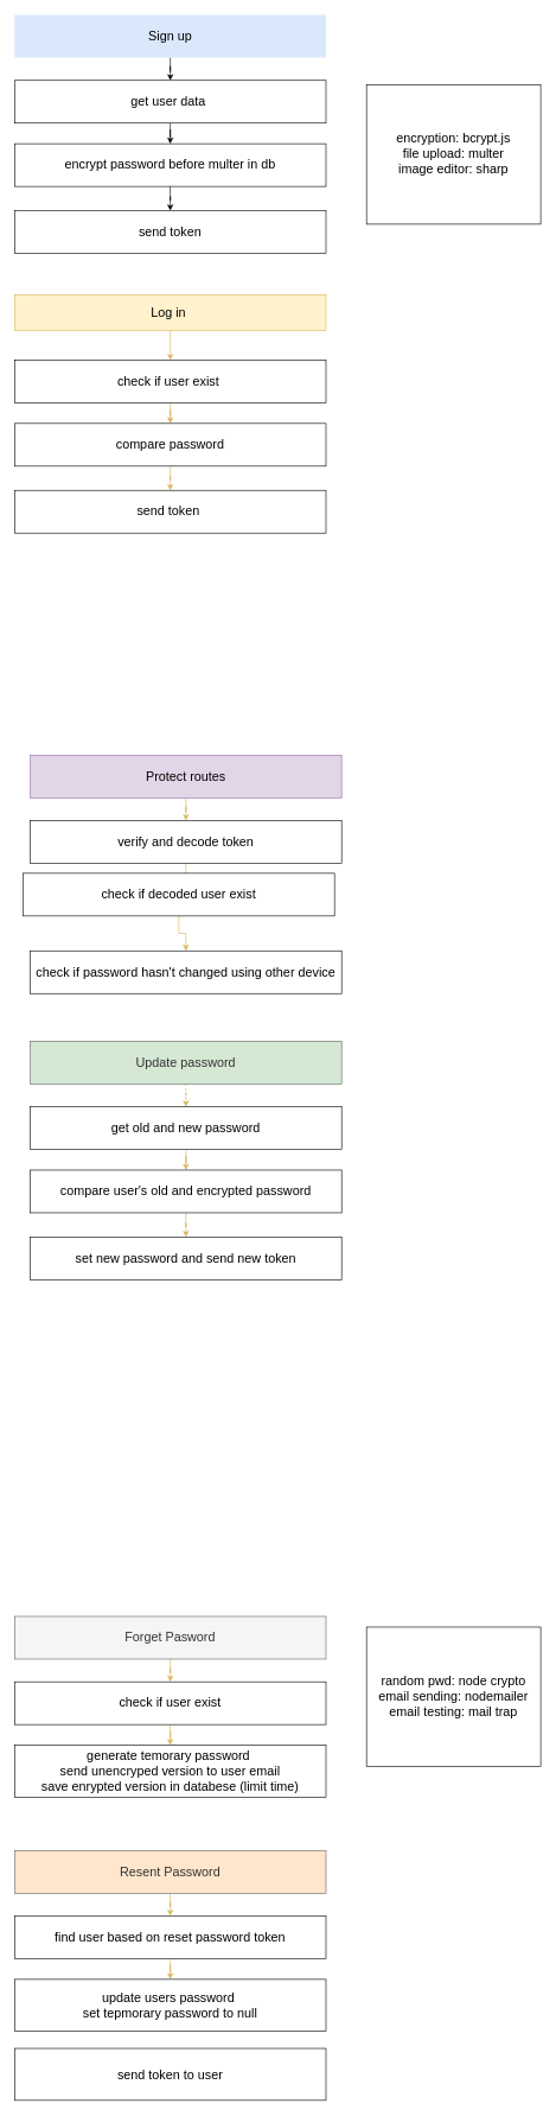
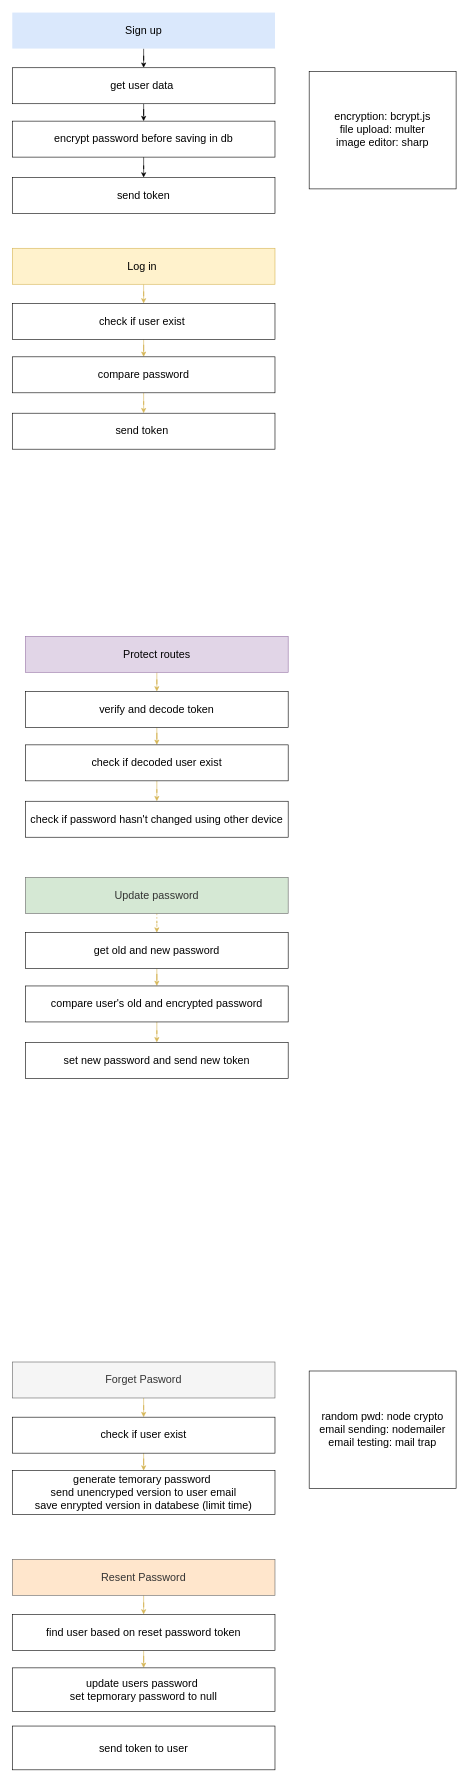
  <mxCell id="0" />
  <mxCell id="1" parent="0" />
  <mxCell id="2" value="" style="edgeStyle=orthogonalEdgeStyle;rounded=0;orthogonalLoop=1;jettySize=auto;html=1;fontSize=18;" parent="1" source="3" target="5" edge="1"><mxGeometry relative="1" as="geometry" /></mxCell>
  <mxCell id="3" value="Sign up" style="rounded=0;whiteSpace=wrap;html=1;fontSize=18;fillColor=#dae8fc;strokeColor=none;" parent="1" vertex="1"><mxGeometry x="20" y="20" width="438" height="60" as="geometry" /></mxCell>
  <mxCell id="4" value="" style="edgeStyle=orthogonalEdgeStyle;rounded=0;orthogonalLoop=1;jettySize=auto;html=1;fontSize=18;" parent="1" source="5" target="7" edge="1"><mxGeometry relative="1" as="geometry" /></mxCell>
  <mxCell id="5" value="get user data&amp;nbsp;" style="rounded=0;whiteSpace=wrap;html=1;fontSize=18;" parent="1" vertex="1"><mxGeometry x="20" y="112" width="438" height="60" as="geometry" /></mxCell>
  <mxCell id="6" value="" style="edgeStyle=orthogonalEdgeStyle;rounded=0;orthogonalLoop=1;jettySize=auto;html=1;fontFamily=Helvetica;fontSize=18;fontColor=default;" parent="1" source="7" target="8" edge="1"><mxGeometry relative="1" as="geometry" /></mxCell>
- <mxCell id="7" value="encrypt password before multer in db" style="rounded=0;whiteSpace=wrap;html=1;fontSize=18;" parent="1" vertex="1"><mxGeometry x="20" y="201" width="438" height="60" as="geometry" /></mxCell>
+ <mxCell id="7" value="encrypt password before saving in db" style="rounded=0;whiteSpace=wrap;html=1;fontSize=18;" parent="1" vertex="1"><mxGeometry x="20" y="201" width="438" height="60" as="geometry" /></mxCell>
  <mxCell id="8" value="send token" style="rounded=0;whiteSpace=wrap;html=1;fontSize=18;" parent="1" vertex="1"><mxGeometry x="20" y="295" width="438" height="60" as="geometry" /></mxCell>
  <mxCell id="9" value="" style="edgeStyle=orthogonalEdgeStyle;rounded=0;orthogonalLoop=1;jettySize=auto;html=1;fontSize=18;fillColor=#fff2cc;strokeColor=#d6b656;" parent="1" source="10" target="12" edge="1"><mxGeometry relative="1" as="geometry" /></mxCell>
- <mxCell id="10" value="Log in&amp;nbsp;" style="rounded=0;whiteSpace=wrap;html=1;fontSize=18;fillColor=#fff2cc;strokeColor=#d6b656;" parent="1" vertex="1"><mxGeometry x="20" y="413" width="438" height="50" as="geometry" /></mxCell>
+ <mxCell id="10" value="Log in&amp;nbsp;" style="rounded=0;whiteSpace=wrap;html=1;fontSize=18;fillColor=#fff2cc;strokeColor=#d6b656;" parent="1" vertex="1"><mxGeometry x="20" y="413" width="438" height="60" as="geometry" /></mxCell>
  <mxCell id="11" value="" style="edgeStyle=orthogonalEdgeStyle;rounded=0;orthogonalLoop=1;jettySize=auto;html=1;fontSize=18;fillColor=#fff2cc;strokeColor=#d6b656;" parent="1" source="12" target="14" edge="1"><mxGeometry relative="1" as="geometry" /></mxCell>
  <mxCell id="12" value="check if user exist&amp;nbsp;" style="rounded=0;whiteSpace=wrap;html=1;fontSize=18;" parent="1" vertex="1"><mxGeometry x="20" y="505" width="438" height="60" as="geometry" /></mxCell>
  <mxCell id="13" value="" style="edgeStyle=orthogonalEdgeStyle;rounded=0;orthogonalLoop=1;jettySize=auto;html=1;fontFamily=Helvetica;fontSize=18;fontColor=default;fillColor=#fff2cc;strokeColor=#d6b656;" parent="1" source="14" target="15" edge="1"><mxGeometry relative="1" as="geometry" /></mxCell>
  <mxCell id="14" value="compare password" style="rounded=0;whiteSpace=wrap;html=1;fontSize=18;" parent="1" vertex="1"><mxGeometry x="20" y="594" width="438" height="60" as="geometry" /></mxCell>
  <mxCell id="15" value="send token&amp;nbsp;" style="rounded=0;whiteSpace=wrap;html=1;fontSize=18;" parent="1" vertex="1"><mxGeometry x="20" y="688" width="438" height="60" as="geometry" /></mxCell>
  <mxCell id="16" value="" style="edgeStyle=orthogonalEdgeStyle;rounded=0;orthogonalLoop=1;jettySize=auto;html=1;fontSize=18;fillColor=#fff2cc;strokeColor=#d6b656;" parent="1" source="17" target="19" edge="1"><mxGeometry relative="1" as="geometry" /></mxCell>
  <mxCell id="17" value="Protect routes" style="rounded=0;whiteSpace=wrap;html=1;fontSize=18;fillColor=#e1d5e7;strokeColor=#9673a6;" parent="1" vertex="1"><mxGeometry x="42" y="1060" width="438" height="60" as="geometry" /></mxCell>
  <mxCell id="18" value="" style="edgeStyle=orthogonalEdgeStyle;rounded=0;orthogonalLoop=1;jettySize=auto;html=1;fontSize=18;fillColor=#fff2cc;strokeColor=#d6b656;" parent="1" source="19" target="21" edge="1"><mxGeometry relative="1" as="geometry" /></mxCell>
  <mxCell id="19" value="verify and decode token" style="rounded=0;whiteSpace=wrap;html=1;fontSize=18;" parent="1" vertex="1"><mxGeometry x="42" y="1152" width="438" height="60" as="geometry" /></mxCell>
  <mxCell id="20" value="" style="edgeStyle=orthogonalEdgeStyle;rounded=0;orthogonalLoop=1;jettySize=auto;html=1;fontFamily=Helvetica;fontSize=18;fontColor=default;fillColor=#fff2cc;strokeColor=#d6b656;" parent="1" source="21" target="22" edge="1"><mxGeometry relative="1" as="geometry" /></mxCell>
- <mxCell id="21" value="check if decoded user exist" style="rounded=0;whiteSpace=wrap;html=1;fontSize=18;" parent="1" vertex="1"><mxGeometry x="32" y="1226" width="438" height="60" as="geometry" /></mxCell>
+ <mxCell id="21" value="check if decoded user exist" style="rounded=0;whiteSpace=wrap;html=1;fontSize=18;" parent="1" vertex="1"><mxGeometry x="42" y="1241" width="438" height="60" as="geometry" /></mxCell>
  <mxCell id="22" value="check if password hasn't changed using other device" style="rounded=0;whiteSpace=wrap;html=1;fontSize=18;" parent="1" vertex="1"><mxGeometry x="42" y="1335" width="438" height="60" as="geometry" /></mxCell>
  <mxCell id="23" value="" style="edgeStyle=orthogonalEdgeStyle;rounded=0;orthogonalLoop=1;jettySize=auto;html=1;fontSize=18;fillColor=#fff2cc;strokeColor=#d6b656;dashed=1;" parent="1" source="24" target="26" edge="1"><mxGeometry relative="1" as="geometry" /></mxCell>
  <mxCell id="24" value="Update password" style="rounded=0;whiteSpace=wrap;html=1;fontSize=18;fillColor=#d5e8d4;strokeColor=#666666;fontColor=#333333;" parent="1" vertex="1"><mxGeometry x="42" y="1462" width="438" height="60" as="geometry" /></mxCell>
  <mxCell id="25" value="" style="edgeStyle=orthogonalEdgeStyle;rounded=0;orthogonalLoop=1;jettySize=auto;html=1;fontSize=18;fillColor=#fff2cc;strokeColor=#d6b656;" parent="1" source="26" target="28" edge="1"><mxGeometry relative="1" as="geometry" /></mxCell>
  <mxCell id="26" value="get old and new password" style="rounded=0;whiteSpace=wrap;html=1;fontSize=18;" parent="1" vertex="1"><mxGeometry x="42" y="1554" width="438" height="60" as="geometry" /></mxCell>
  <mxCell id="27" value="" style="edgeStyle=orthogonalEdgeStyle;rounded=0;orthogonalLoop=1;jettySize=auto;html=1;fontFamily=Helvetica;fontSize=18;fontColor=default;fillColor=#fff2cc;strokeColor=#d6b656;" parent="1" source="28" target="29" edge="1"><mxGeometry relative="1" as="geometry" /></mxCell>
  <mxCell id="28" value="compare user's old and encrypted password" style="rounded=0;whiteSpace=wrap;html=1;fontSize=18;" parent="1" vertex="1"><mxGeometry x="42" y="1643" width="438" height="60" as="geometry" /></mxCell>
  <mxCell id="29" value="set new password and send new token" style="rounded=0;whiteSpace=wrap;html=1;fontSize=18;" parent="1" vertex="1"><mxGeometry x="42" y="1737" width="438" height="60" as="geometry" /></mxCell>
  <mxCell id="30" value="" style="edgeStyle=orthogonalEdgeStyle;rounded=0;orthogonalLoop=1;jettySize=auto;html=1;fontSize=18;fillColor=#fff2cc;strokeColor=#d6b656;" parent="1" source="31" target="33" edge="1"><mxGeometry relative="1" as="geometry" /></mxCell>
  <mxCell id="31" value="Forget Pasword" style="rounded=0;whiteSpace=wrap;html=1;fontSize=18;fillColor=#f5f5f5;strokeColor=#666666;fontColor=#333333;" parent="1" vertex="1"><mxGeometry x="20" y="2270" width="438" height="60" as="geometry" /></mxCell>
  <mxCell id="32" value="" style="edgeStyle=orthogonalEdgeStyle;rounded=0;orthogonalLoop=1;jettySize=auto;html=1;fontSize=18;fillColor=#fff2cc;strokeColor=#d6b656;" parent="1" source="33" target="34" edge="1"><mxGeometry relative="1" as="geometry" /></mxCell>
  <mxCell id="33" value="check if user exist" style="rounded=0;whiteSpace=wrap;html=1;fontSize=18;" parent="1" vertex="1"><mxGeometry x="20" y="2362" width="438" height="60" as="geometry" /></mxCell>
  <mxCell id="34" value="generate temorary password&amp;nbsp;&lt;br&gt;send unencryped version to user email&lt;br&gt;save enrypted version in databese (limit time)" style="rounded=0;whiteSpace=wrap;html=1;fontSize=18;" parent="1" vertex="1"><mxGeometry x="20" y="2451" width="438" height="73" as="geometry" /></mxCell>
  <mxCell id="35" value="encryption: bcrypt.js&lt;br&gt;file upload: multer&lt;br&gt;image editor: sharp" style="whiteSpace=wrap;html=1;rounded=0;fontFamily=Helvetica;fontSize=18;" parent="1" vertex="1"><mxGeometry x="515" y="118" width="245" height="196" as="geometry" /></mxCell>
  <mxCell id="36" value="random pwd: node crypto&lt;br&gt;email sending: nodemailer&lt;br&gt;email testing: mail trap" style="whiteSpace=wrap;html=1;rounded=0;fontFamily=Helvetica;fontSize=18;" parent="1" vertex="1"><mxGeometry x="515" y="2285" width="245" height="196" as="geometry" /></mxCell>
  <mxCell id="37" value="" style="edgeStyle=orthogonalEdgeStyle;rounded=0;orthogonalLoop=1;jettySize=auto;html=1;fontSize=18;fillColor=#fff2cc;strokeColor=#d6b656;" parent="1" source="38" target="40" edge="1"><mxGeometry relative="1" as="geometry" /></mxCell>
  <mxCell id="38" value="Resent Password" style="rounded=0;whiteSpace=wrap;html=1;fontSize=18;fillColor=#ffe6cc;strokeColor=#666666;fontColor=#333333;" parent="1" vertex="1"><mxGeometry x="20" y="2599" width="438" height="60" as="geometry" /></mxCell>
  <mxCell id="39" value="" style="edgeStyle=orthogonalEdgeStyle;rounded=0;orthogonalLoop=1;jettySize=auto;html=1;fontSize=18;fillColor=#fff2cc;strokeColor=#d6b656;" parent="1" source="40" target="41" edge="1"><mxGeometry relative="1" as="geometry" /></mxCell>
  <mxCell id="40" value="find user based on reset password token" style="rounded=0;whiteSpace=wrap;html=1;fontSize=18;" parent="1" vertex="1"><mxGeometry x="20" y="2691" width="438" height="60" as="geometry" /></mxCell>
  <mxCell id="41" value="update users password&amp;nbsp;&lt;br&gt;set tepmorary password to null" style="rounded=0;whiteSpace=wrap;html=1;fontSize=18;" parent="1" vertex="1"><mxGeometry x="20" y="2780" width="438" height="73" as="geometry" /></mxCell>
  <mxCell id="42" value="send token to user" style="rounded=0;whiteSpace=wrap;html=1;fontSize=18;" parent="1" vertex="1"><mxGeometry x="20" y="2877" width="438" height="73" as="geometry" /></mxCell>
